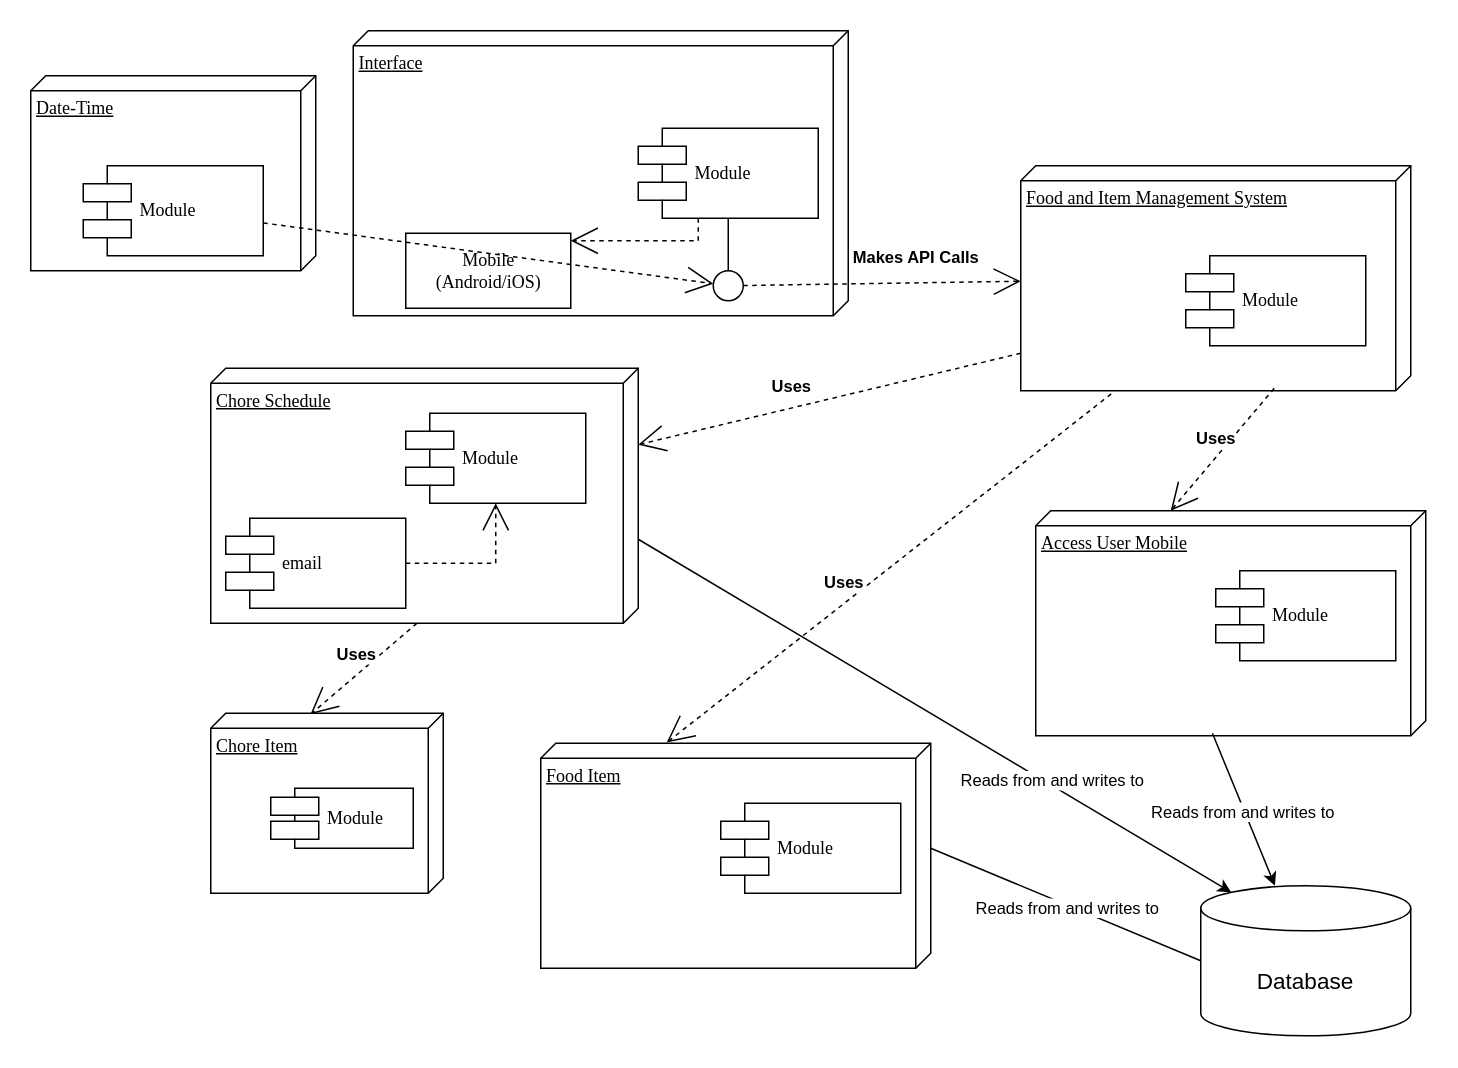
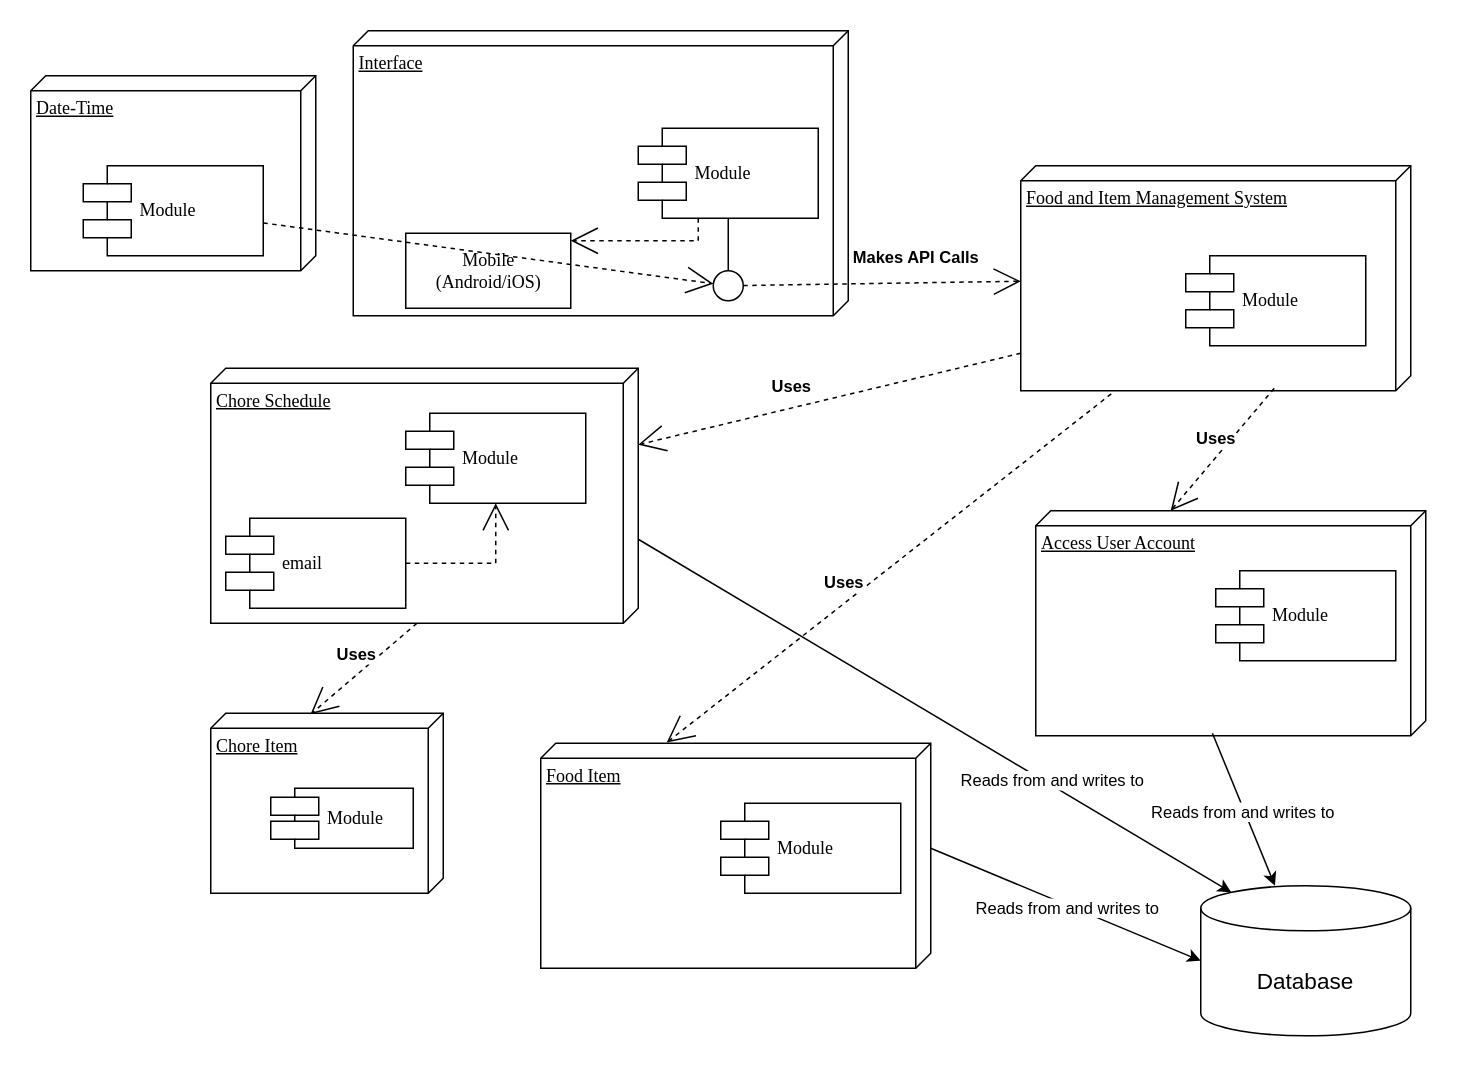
  <mxCell id="0" />
  <mxCell id="1" parent="0" />
  <mxCell id="2" value="Interface" style="verticalAlign=top;align=left;spacingTop=8;spacingLeft=2;spacingRight=12;shape=cube;size=10;direction=south;fontStyle=4;html=1;rounded=0;shadow=0;comic=0;labelBackgroundColor=none;strokeWidth=1;fontFamily=Verdana;fontSize=12" parent="1" vertex="1"><mxGeometry x="235" y="20" width="330" height="190" as="geometry" /></mxCell>
  <mxCell id="3" value="Date-Time" style="verticalAlign=top;align=left;spacingTop=8;spacingLeft=2;spacingRight=12;shape=cube;size=10;direction=south;fontStyle=4;html=1;rounded=0;shadow=0;comic=0;labelBackgroundColor=none;strokeWidth=1;fontFamily=Verdana;fontSize=12" parent="1" vertex="1"><mxGeometry x="20" y="50" width="190" height="130" as="geometry" /></mxCell>
  <mxCell id="4" value="Mobile&lt;div&gt;(Android/iOS)&lt;/div&gt;" style="html=1;rounded=0;shadow=0;comic=0;labelBackgroundColor=none;strokeWidth=1;fontFamily=Verdana;fontSize=12;align=center;" parent="1" vertex="1"><mxGeometry x="270" y="155" width="110" height="50" as="geometry" /></mxCell>
  <mxCell id="5" value="Module" style="shape=component;align=left;spacingLeft=36;rounded=0;shadow=0;comic=0;labelBackgroundColor=none;strokeWidth=1;fontFamily=Verdana;fontSize=12;html=1;" parent="1" vertex="1"><mxGeometry x="425" y="85" width="120" height="60" as="geometry" /></mxCell>
  <mxCell id="6" value="" style="ellipse;whiteSpace=wrap;html=1;rounded=0;shadow=0;comic=0;labelBackgroundColor=none;strokeWidth=1;fontFamily=Verdana;fontSize=12;align=center;" parent="1" vertex="1"><mxGeometry x="475" y="180" width="20" height="20" as="geometry" /></mxCell>
  <mxCell id="7" value="Module" style="shape=component;align=left;spacingLeft=36;rounded=0;shadow=0;comic=0;labelBackgroundColor=none;strokeWidth=1;fontFamily=Verdana;fontSize=12;html=1;" parent="1" vertex="1"><mxGeometry x="55" y="110" width="120" height="60" as="geometry" /></mxCell>
  <mxCell id="8" style="edgeStyle=none;rounded=0;html=1;dashed=1;labelBackgroundColor=none;startArrow=none;startFill=0;startSize=8;endArrow=open;endFill=0;endSize=16;fontFamily=Verdana;fontSize=12;" parent="1" source="7" target="6" edge="1"><mxGeometry relative="1" as="geometry" /></mxCell>
  <mxCell id="9" style="edgeStyle=elbowEdgeStyle;rounded=0;html=1;labelBackgroundColor=none;startArrow=none;startFill=0;startSize=8;endArrow=none;endFill=0;endSize=16;fontFamily=Verdana;fontSize=12;" parent="1" source="6" target="5" edge="1"><mxGeometry relative="1" as="geometry" /></mxCell>
  <mxCell id="10" style="edgeStyle=orthogonalEdgeStyle;rounded=0;html=1;labelBackgroundColor=none;startArrow=none;startFill=0;startSize=8;endArrow=open;endFill=0;endSize=16;fontFamily=Verdana;fontSize=12;dashed=1;" parent="1" source="5" target="4" edge="1"><mxGeometry relative="1" as="geometry"><Array as="points"><mxPoint x="465" y="160" /><mxPoint x="330" y="160" /></Array></mxGeometry></mxCell>
- <mxCell id="11" value="Access User Mobile" style="verticalAlign=top;align=left;spacingTop=8;spacingLeft=2;spacingRight=12;shape=cube;size=10;direction=south;fontStyle=4;html=1;rounded=0;shadow=0;comic=0;labelBackgroundColor=none;strokeWidth=1;fontFamily=Verdana;fontSize=12" vertex="1" parent="1"><mxGeometry x="690" y="340" width="260" height="150" as="geometry" /></mxCell>
+ <mxCell id="11" value="Access User Account" style="verticalAlign=top;align=left;spacingTop=8;spacingLeft=2;spacingRight=12;shape=cube;size=10;direction=south;fontStyle=4;html=1;rounded=0;shadow=0;comic=0;labelBackgroundColor=none;strokeWidth=1;fontFamily=Verdana;fontSize=12" vertex="1" parent="1"><mxGeometry x="690" y="340" width="260" height="150" as="geometry" /></mxCell>
  <mxCell id="12" value="Food and Item Management System" style="verticalAlign=top;align=left;spacingTop=8;spacingLeft=2;spacingRight=12;shape=cube;size=10;direction=south;fontStyle=4;html=1;rounded=0;shadow=0;comic=0;labelBackgroundColor=none;strokeWidth=1;fontFamily=Verdana;fontSize=12" vertex="1" parent="1"><mxGeometry x="680" y="110" width="260" height="150" as="geometry" /></mxCell>
  <mxCell id="13" value="Module" style="shape=component;align=left;spacingLeft=36;rounded=0;shadow=0;comic=0;labelBackgroundColor=none;strokeWidth=1;fontFamily=Verdana;fontSize=12;html=1;" vertex="1" parent="1"><mxGeometry x="790" y="170" width="120" height="60" as="geometry" /></mxCell>
  <mxCell id="14" value="Module" style="shape=component;align=left;spacingLeft=36;rounded=0;shadow=0;comic=0;labelBackgroundColor=none;strokeWidth=1;fontFamily=Verdana;fontSize=12;html=1;" vertex="1" parent="1"><mxGeometry x="810" y="380" width="120" height="60" as="geometry" /></mxCell>
  <mxCell id="15" value="Food Item" style="verticalAlign=top;align=left;spacingTop=8;spacingLeft=2;spacingRight=12;shape=cube;size=10;direction=south;fontStyle=4;html=1;rounded=0;shadow=0;comic=0;labelBackgroundColor=none;strokeWidth=1;fontFamily=Verdana;fontSize=12" vertex="1" parent="1"><mxGeometry x="360" y="495" width="260" height="150" as="geometry" /></mxCell>
  <mxCell id="16" value="Module" style="shape=component;align=left;spacingLeft=36;rounded=0;shadow=0;comic=0;labelBackgroundColor=none;strokeWidth=1;fontFamily=Verdana;fontSize=12;html=1;" vertex="1" parent="1"><mxGeometry x="480" y="535" width="120" height="60" as="geometry" /></mxCell>
  <mxCell id="17" value="Chore Item" style="verticalAlign=top;align=left;spacingTop=8;spacingLeft=2;spacingRight=12;shape=cube;size=10;direction=south;fontStyle=4;html=1;rounded=0;shadow=0;comic=0;labelBackgroundColor=none;strokeWidth=1;fontFamily=Verdana;fontSize=12" vertex="1" parent="1"><mxGeometry x="140" y="475" width="155" height="120" as="geometry" /></mxCell>
  <mxCell id="18" value="Module" style="shape=component;align=left;spacingLeft=36;rounded=0;shadow=0;comic=0;labelBackgroundColor=none;strokeWidth=1;fontFamily=Verdana;fontSize=12;html=1;" vertex="1" parent="1"><mxGeometry x="180" y="525" width="95" height="40" as="geometry" /></mxCell>
  <mxCell id="19" value="Chore Schedule" style="verticalAlign=top;align=left;spacingTop=8;spacingLeft=2;spacingRight=12;shape=cube;size=10;direction=south;fontStyle=4;html=1;rounded=0;shadow=0;comic=0;labelBackgroundColor=none;strokeWidth=1;fontFamily=Verdana;fontSize=12" vertex="1" parent="1"><mxGeometry x="140" y="245" width="285" height="170" as="geometry" /></mxCell>
  <mxCell id="20" value="Module" style="shape=component;align=left;spacingLeft=36;rounded=0;shadow=0;comic=0;labelBackgroundColor=none;strokeWidth=1;fontFamily=Verdana;fontSize=12;html=1;" vertex="1" parent="1"><mxGeometry x="270" y="275" width="120" height="60" as="geometry" /></mxCell>
  <mxCell id="21" style="edgeStyle=none;rounded=0;html=1;dashed=1;labelBackgroundColor=none;startArrow=none;startFill=0;startSize=8;endArrow=open;endFill=0;endSize=16;fontFamily=Verdana;fontSize=12;" edge="1" parent="1" source="6" target="12"><mxGeometry relative="1" as="geometry"><mxPoint x="545" y="280" as="sourcePoint" /><mxPoint x="870" y="313" as="targetPoint" /></mxGeometry></mxCell>
  <mxCell id="22" value="Makes API Calls" style="edgeLabel;html=1;align=center;verticalAlign=middle;resizable=0;points=[];fontStyle=1" vertex="1" connectable="0" parent="21"><mxGeometry x="0.224" y="1" relative="1" as="geometry"><mxPoint x="2" y="-17" as="offset" /></mxGeometry></mxCell>
  <mxCell id="23" value="email" style="shape=component;align=left;spacingLeft=36;rounded=0;shadow=0;comic=0;labelBackgroundColor=none;strokeWidth=1;fontFamily=Verdana;fontSize=12;html=1;" vertex="1" parent="1"><mxGeometry x="150" y="345" width="120" height="60" as="geometry" /></mxCell>
  <mxCell id="24" style="edgeStyle=orthogonalEdgeStyle;rounded=0;html=1;labelBackgroundColor=none;startArrow=none;startFill=0;startSize=8;endArrow=open;endFill=0;endSize=16;fontFamily=Verdana;fontSize=12;dashed=1;exitX=1;exitY=0.5;exitDx=0;exitDy=0;entryX=0.5;entryY=1;entryDx=0;entryDy=0;" edge="1" parent="1" source="23" target="20"><mxGeometry relative="1" as="geometry"><Array as="points"><mxPoint x="330" y="375" /></Array><mxPoint x="380" y="170" as="sourcePoint" /><mxPoint x="245" y="135" as="targetPoint" /></mxGeometry></mxCell>
  <mxCell id="25" value="&lt;font style=&quot;font-size: 15px;&quot;&gt;Database&lt;/font&gt;" style="shape=cylinder3;whiteSpace=wrap;html=1;boundedLbl=1;backgroundOutline=1;size=15;" vertex="1" parent="1"><mxGeometry x="800" y="590" width="140" height="100" as="geometry" /></mxCell>
  <mxCell id="26" value="" style="endArrow=classic;html=1;rounded=0;exitX=0.989;exitY=0.547;exitDx=0;exitDy=0;exitPerimeter=0;" edge="1" parent="1" source="11" target="25"><mxGeometry width="50" height="50" relative="1" as="geometry"><mxPoint x="670" y="490" as="sourcePoint" /><mxPoint x="720" y="440" as="targetPoint" /></mxGeometry></mxCell>
  <mxCell id="27" value="Reads from and writes to" style="edgeLabel;html=1;align=center;verticalAlign=middle;resizable=0;points=[];" vertex="1" connectable="0" parent="26"><mxGeometry x="0.013" y="-2" relative="1" as="geometry"><mxPoint as="offset" /></mxGeometry></mxCell>
- <mxCell id="28" value="" style="endArrow=none;html=1;rounded=0;exitX=0;exitY=0;exitDx=70;exitDy=0;exitPerimeter=0;entryX=0;entryY=0.5;entryDx=0;entryDy=0;entryPerimeter=0;" edge="1" parent="1" source="15" target="25"><mxGeometry width="50" height="50" relative="1" as="geometry"><mxPoint x="749" y="524" as="sourcePoint" /><mxPoint x="790" y="626" as="targetPoint" /></mxGeometry></mxCell>
+ <mxCell id="28" value="" style="endArrow=classic;html=1;rounded=0;exitX=0;exitY=0;exitDx=70;exitDy=0;exitPerimeter=0;entryX=0;entryY=0.5;entryDx=0;entryDy=0;entryPerimeter=0;" edge="1" parent="1" source="15" target="25"><mxGeometry width="50" height="50" relative="1" as="geometry"><mxPoint x="749" y="524" as="sourcePoint" /><mxPoint x="790" y="626" as="targetPoint" /></mxGeometry></mxCell>
  <mxCell id="29" value="Reads from and writes to" style="edgeLabel;html=1;align=center;verticalAlign=middle;resizable=0;points=[];" vertex="1" connectable="0" parent="28"><mxGeometry x="0.013" y="-2" relative="1" as="geometry"><mxPoint as="offset" /></mxGeometry></mxCell>
  <mxCell id="30" value="" style="endArrow=classic;html=1;rounded=0;exitX=0.989;exitY=0.547;exitDx=0;exitDy=0;exitPerimeter=0;entryX=0.145;entryY=0;entryDx=0;entryDy=4.35;entryPerimeter=0;" edge="1" parent="1" target="25"><mxGeometry width="50" height="50" relative="1" as="geometry"><mxPoint x="425" y="359" as="sourcePoint" /><mxPoint x="466" y="461" as="targetPoint" /></mxGeometry></mxCell>
  <mxCell id="31" value="Reads from and writes to" style="edgeLabel;html=1;align=center;verticalAlign=middle;resizable=0;points=[];" vertex="1" connectable="0" parent="30"><mxGeometry x="0.013" y="-2" relative="1" as="geometry"><mxPoint x="76" y="40" as="offset" /></mxGeometry></mxCell>
  <mxCell id="32" style="edgeStyle=none;rounded=0;html=1;dashed=1;labelBackgroundColor=none;startArrow=none;startFill=0;startSize=8;endArrow=open;endFill=0;endSize=16;fontFamily=Verdana;fontSize=12;exitX=1;exitY=1;exitDx=0;exitDy=0;exitPerimeter=0;" edge="1" parent="1" target="19"><mxGeometry relative="1" as="geometry"><mxPoint x="680" y="235" as="sourcePoint" /><mxPoint x="690" y="275" as="targetPoint" /></mxGeometry></mxCell>
  <mxCell id="33" value="Uses" style="edgeLabel;html=1;align=center;verticalAlign=middle;resizable=0;points=[];fontStyle=1" vertex="1" connectable="0" parent="32"><mxGeometry x="0.224" y="1" relative="1" as="geometry"><mxPoint x="2" y="-17" as="offset" /></mxGeometry></mxCell>
  <mxCell id="34" style="edgeStyle=none;rounded=0;html=1;dashed=1;labelBackgroundColor=none;startArrow=none;startFill=0;startSize=8;endArrow=open;endFill=0;endSize=16;fontFamily=Verdana;fontSize=12;exitX=1.014;exitY=0.768;exitDx=0;exitDy=0;exitPerimeter=0;entryX=-0.003;entryY=0.677;entryDx=0;entryDy=0;entryPerimeter=0;" edge="1" parent="1" source="12" target="15"><mxGeometry relative="1" as="geometry"><mxPoint x="841" y="260" as="sourcePoint" /><mxPoint x="490" y="510" as="targetPoint" /></mxGeometry></mxCell>
  <mxCell id="35" value="Uses" style="edgeLabel;html=1;align=center;verticalAlign=middle;resizable=0;points=[];fontStyle=1" vertex="1" connectable="0" parent="34"><mxGeometry x="0.224" y="1" relative="1" as="geometry"><mxPoint x="2" y="-17" as="offset" /></mxGeometry></mxCell>
  <mxCell id="36" style="edgeStyle=none;rounded=0;html=1;dashed=1;labelBackgroundColor=none;startArrow=none;startFill=0;startSize=8;endArrow=open;endFill=0;endSize=16;fontFamily=Verdana;fontSize=12;exitX=0;exitY=0;exitDx=170;exitDy=147.5;exitPerimeter=0;entryX=0.006;entryY=0.571;entryDx=0;entryDy=0;entryPerimeter=0;" edge="1" parent="1" source="19" target="17"><mxGeometry relative="1" as="geometry"><mxPoint x="337.5" y="415" as="sourcePoint" /><mxPoint x="82.5" y="476" as="targetPoint" /></mxGeometry></mxCell>
  <mxCell id="37" value="Uses" style="edgeLabel;html=1;align=center;verticalAlign=middle;resizable=0;points=[];fontStyle=1" vertex="1" connectable="0" parent="36"><mxGeometry x="0.224" y="1" relative="1" as="geometry"><mxPoint x="2" y="-17" as="offset" /></mxGeometry></mxCell>
  <mxCell id="38" style="edgeStyle=none;rounded=0;html=1;dashed=1;labelBackgroundColor=none;startArrow=none;startFill=0;startSize=8;endArrow=open;endFill=0;endSize=16;fontFamily=Verdana;fontSize=12;exitX=0.989;exitY=0.35;exitDx=0;exitDy=0;exitPerimeter=0;entryX=0;entryY=0.654;entryDx=0;entryDy=0;entryPerimeter=0;" edge="1" parent="1" source="12" target="11"><mxGeometry relative="1" as="geometry"><mxPoint x="750" y="272" as="sourcePoint" /><mxPoint x="500" y="520" as="targetPoint" /></mxGeometry></mxCell>
  <mxCell id="39" value="Uses" style="edgeLabel;html=1;align=center;verticalAlign=middle;resizable=0;points=[];fontStyle=1" vertex="1" connectable="0" parent="38"><mxGeometry x="0.224" y="1" relative="1" as="geometry"><mxPoint x="2" y="-17" as="offset" /></mxGeometry></mxCell>
